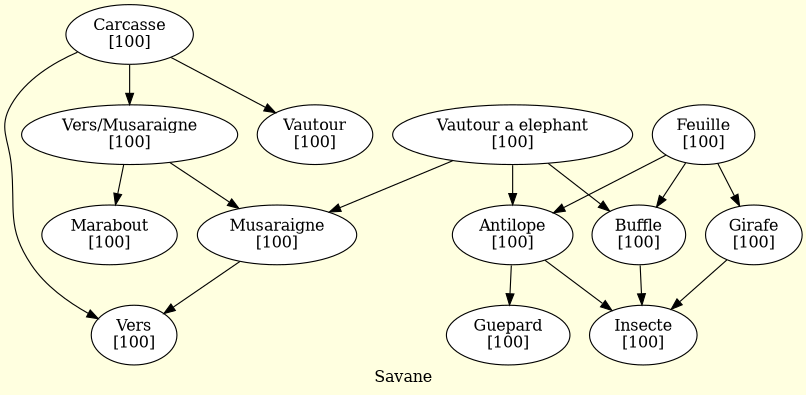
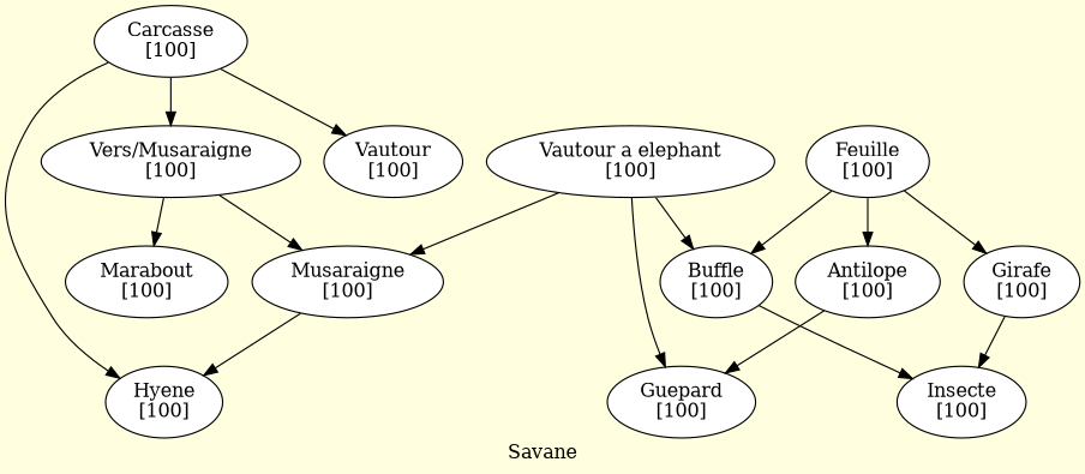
  digraph {
    bgcolor=lightyellow
    compound=true
    label=Savane
    newrank=true
    rankdir=TB
    node [fillcolor=white shape=ellipse style=filled]
    n1 [label="Vautour a elephant\n[100]"]
    n2 [label="Feuille\n[100]"]
    n3 [label="Carcasse\n[100]"]
    n4 [label="Vers/Musaraigne\n[100]"]
    n5 [label="Marabout\n[100]"]
    n6 [label="Musaraigne\n[100]"]
    n7 [label="Antilope\n[100]"]
    n8 [label="Buffle\n[100]"]
    n9 [label="Girafe\n[100]"]
-   n10 [label="Vers\n[100]"]
+   n10 [label="Hyene\n[100]"]
    n11 [label="Guepard\n[100]"]
    n12 [label="Insecte\n[100]"]
    n13 [label="Vautour\n[100]"]
    subgraph sub_1 {
      rank=same
      n1
    }
    subgraph sub_2 {
      rank=same
      n2
    }
    subgraph sub_3 {
      rank=same
      n3
    }
    subgraph sub_4 {
      rank=same
      n4
    }
    subgraph sub_5 {
      rank=same
      n5
    }
    subgraph sub_6 {
      rank=same
      n6
    }
    subgraph sub_7 {
      rank=same
      n7
    }
    subgraph sub_8 {
      rank=same
      n8
    }
    subgraph sub_9 {
      rank=same
      n9
    }
    subgraph sub_10 {
      rank=same
      n10
    }
    subgraph sub_11 {
      rank=same
      n11
    }
    subgraph sub_12 {
      rank=same
      n12
    }
    subgraph sub_13 {
      rank=same
      n13
    }
    n1 -> n6
-   n1 -> n7
+   n1 -> n11
    n1 -> n8
    n2 -> n7
    n2 -> n8
    n2 -> n9
    n3 -> n4
    n3 -> n10
    n3 -> n13
    n4 -> n5
    n4 -> n6
    n6 -> n10
    n7 -> n11
-   n7 -> n12
    n8 -> n12
    n9 -> n12
  }
